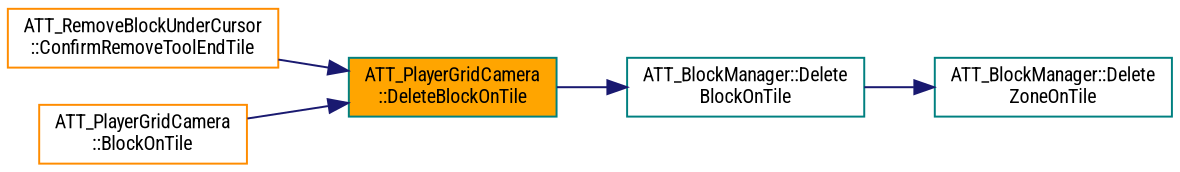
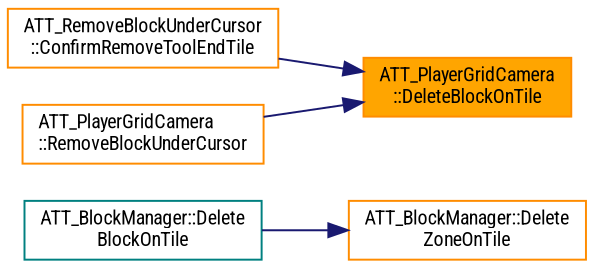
  digraph {
    fontname="Roboto Condensed"
    rankdir=RL
    node [color=teal fillcolor=white fontname="Roboto Condensed" fontsize=10 shape=record style=filled]
    edge [color=midnightblue dir=back fontname="Roboto Condensed" fontsize=10 labelfontname=Helvetica labelfontsize=10 style=solid]
-   n1 [fontcolor=black height=0.2 label="ATT_BlockManager::Delete\lZoneOnTile" width=0.4]
+   n1 [color=darkorange fontcolor=black height=0.2 label="ATT_BlockManager::Delete\lZoneOnTile" width=0.4]
    n2 [height=0.2 label="ATT_BlockManager::Delete\lBlockOnTile" width=0.4]
-   n3 [fillcolor=orange height=0.2 label="ATT_PlayerGridCamera\l::DeleteBlockOnTile" width=0.4]
+   n3 [color=darkorange fillcolor=orange height=0.2 label="ATT_PlayerGridCamera\l::DeleteBlockOnTile" width=0.4]
    n4 [color=darkorange height=0.2 label="ATT_RemoveBlockUnderCursor\l::ConfirmRemoveToolEndTile" width=0.4]
-   n5 [color=darkorange height=0.2 label="ATT_PlayerGridCamera\l::BlockOnTile" width=0.4]
+   n5 [color=darkorange height=0.2 label="ATT_PlayerGridCamera\l::RemoveBlockUnderCursor" width=0.4]
    n1 -> n2
-   n2 -> n3
    n3 -> n4
    n3 -> n5
  }
